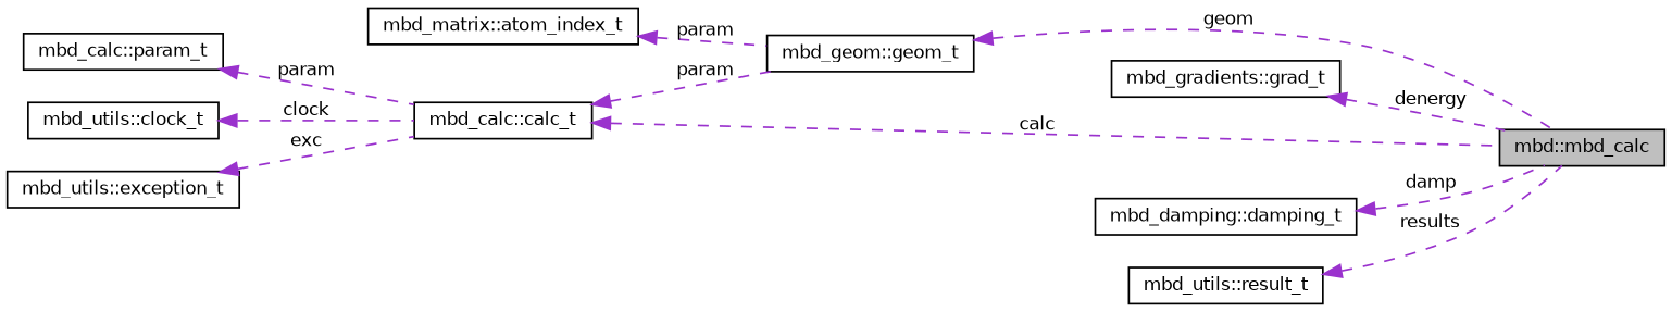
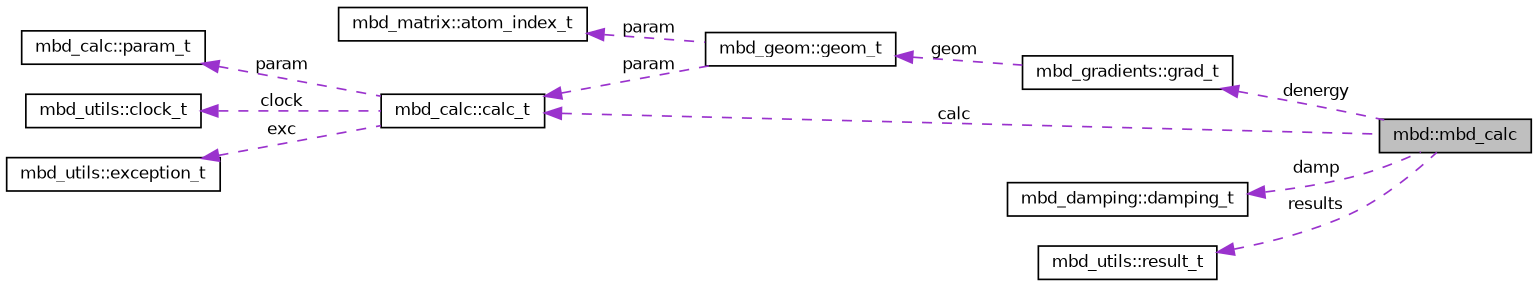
  digraph {
    rankdir=LR
    node [color=black fillcolor=white fontname=Helvetica fontsize=10 shape=record style=filled]
    edge [color=darkorchid3 dir=back fontname=Helvetica fontsize=10 labelfontname=Helvetica labelfontsize=10 style=dashed]
    n1 [fillcolor=grey75 fontcolor=black height=0.2 label="mbd::mbd_calc" width=0.4]
    n2 [height=0.2 label="mbd_calc::calc_t" width=0.4]
    n3 [height=0.2 label="mbd_geom::geom_t" width=0.4]
    n4 [height=0.2 label="mbd_calc::param_t" width=0.4]
    n5 [height=0.2 label="mbd_utils::clock_t" width=0.4]
    n6 [height=0.2 label="mbd_utils::exception_t" width=0.4]
    n7 [height=0.2 label="mbd_damping::damping_t" width=0.4]
    n8 [height=0.2 label="mbd_matrix::atom_index_t" width=0.4]
    n9 [height=0.2 label="mbd_gradients::grad_t" width=0.4]
    n10 [height=0.2 label="mbd_utils::result_t" width=0.4]
    n2 -> n1 [label=" calc"]
    n2 -> n3 [label=" param"]
-   n3 -> n1 [label=" geom"]
+   n3 -> n9 [label=" geom"]
    n4 -> n2 [label=" param"]
    n5 -> n2 [label=" clock"]
    n6 -> n2 [label=" exc"]
    n7 -> n1 [label=" damp"]
    n8 -> n3 [label=" param"]
    n9 -> n1 [label=" denergy"]
    n10 -> n1 [label=" results"]
  }
